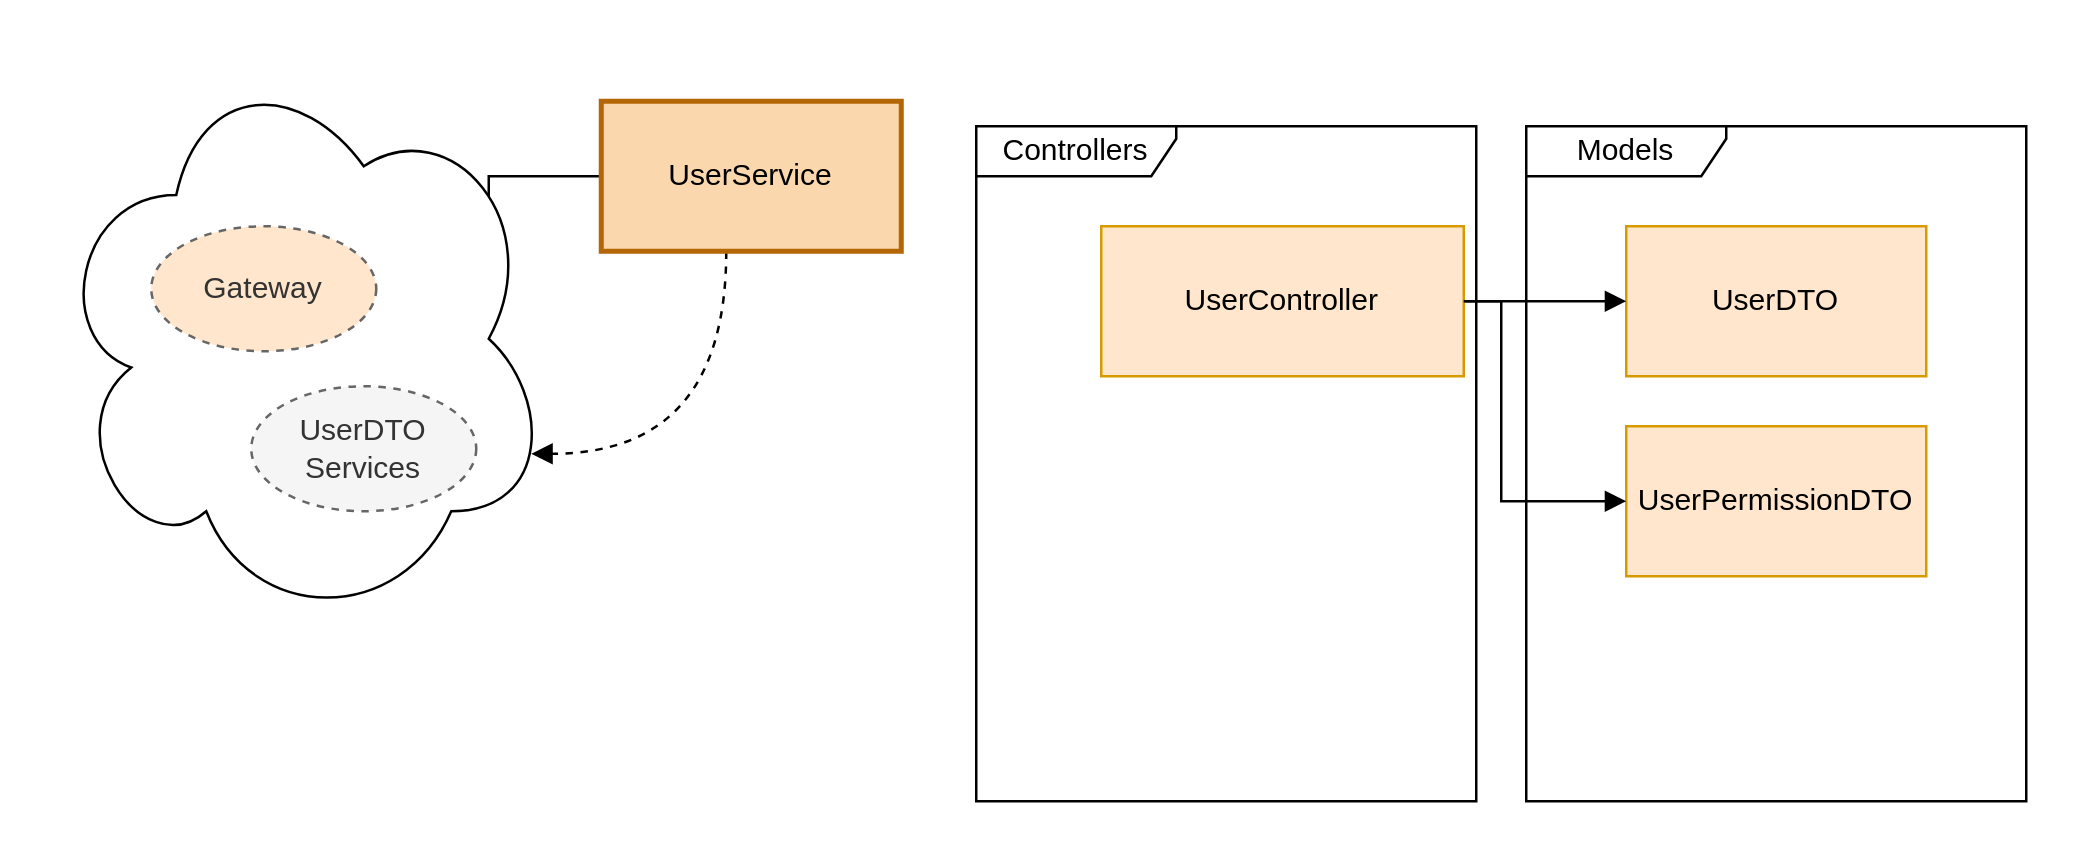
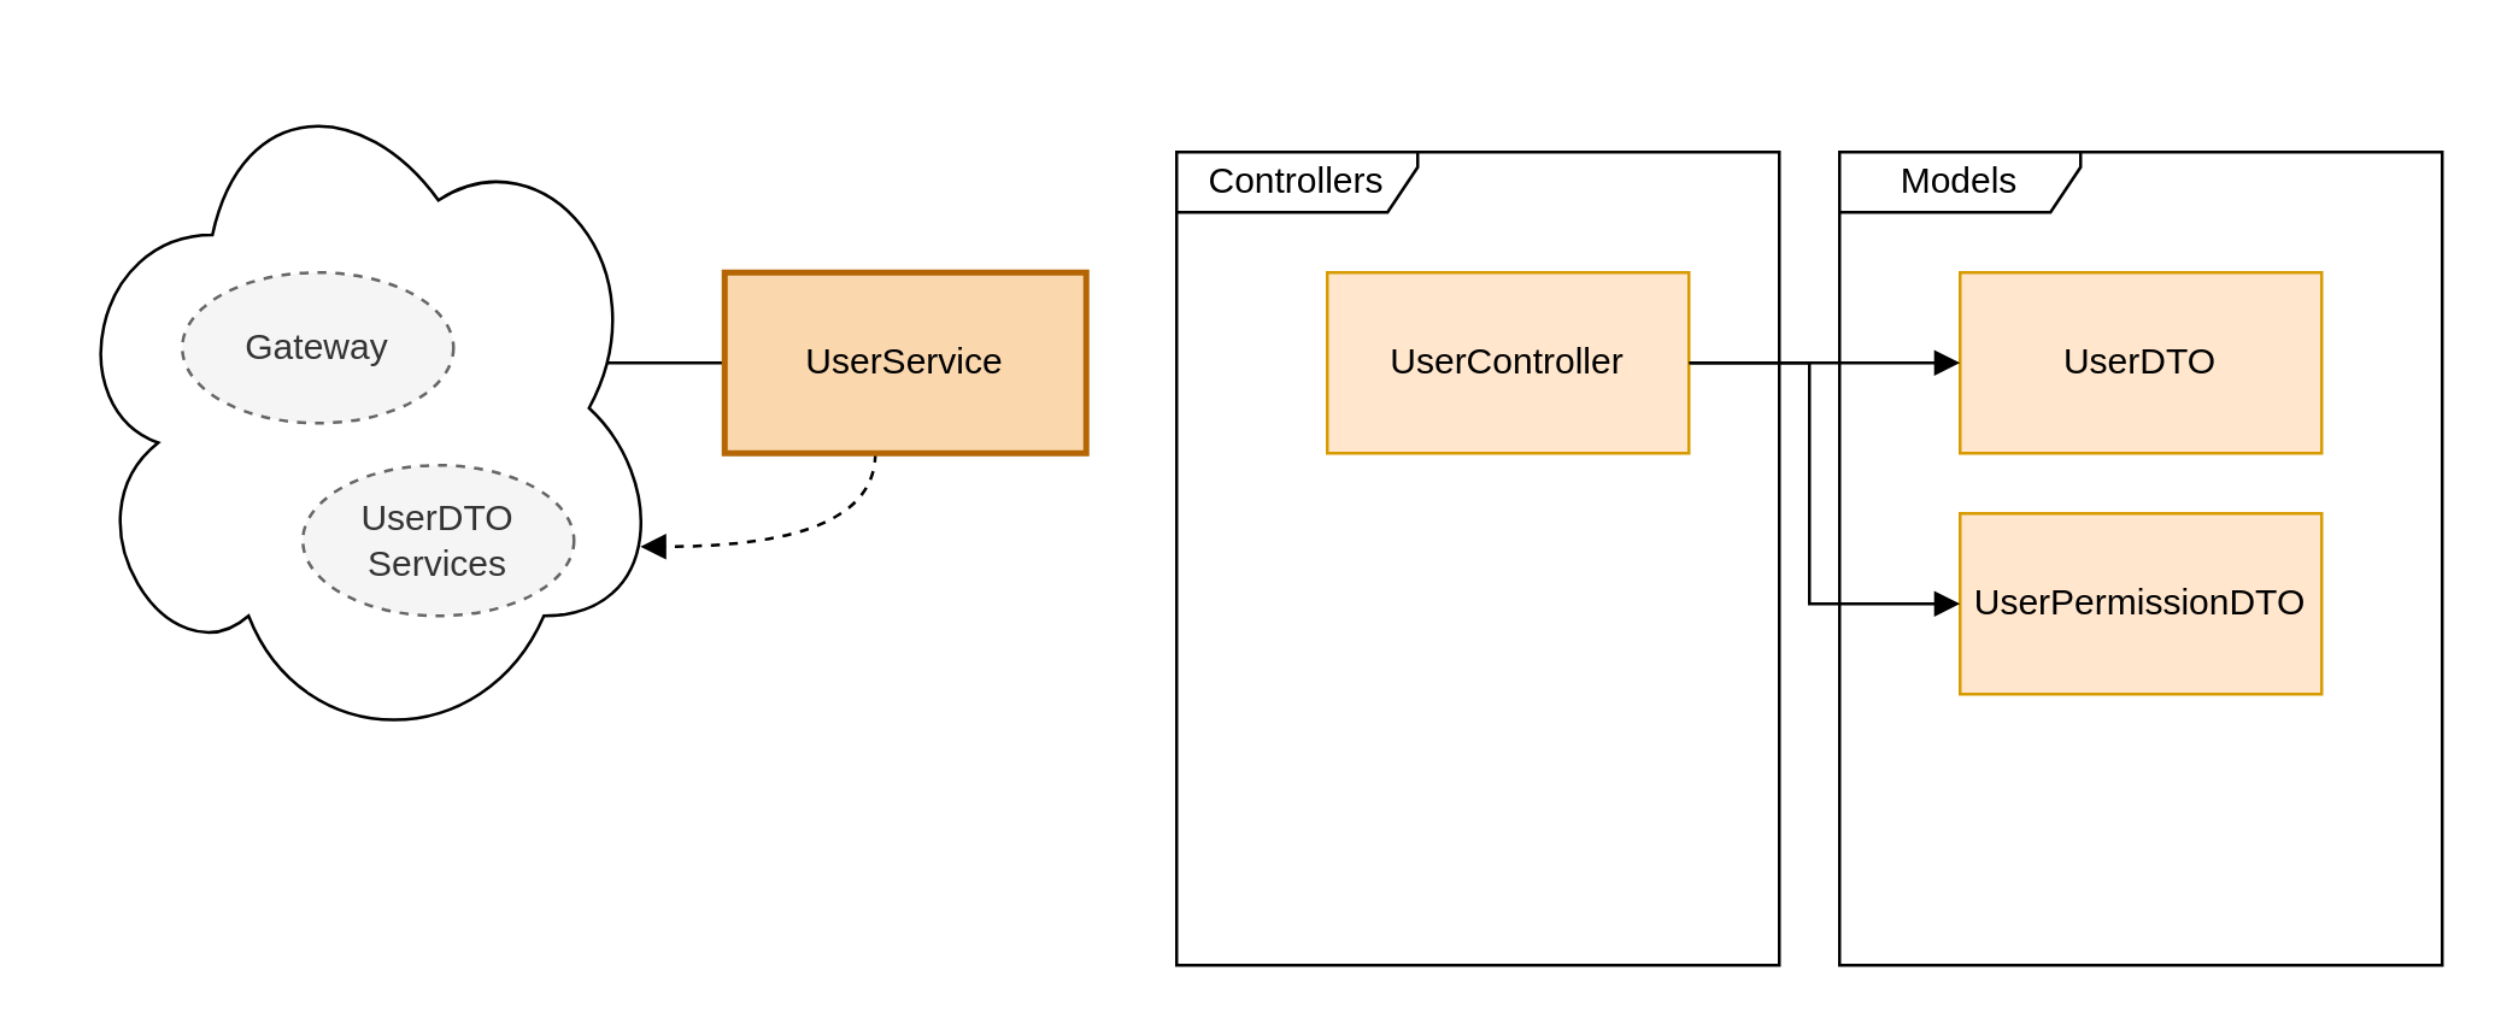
  <mxCell id="0" />
  <mxCell id="1" parent="0" />
  <mxCell id="2" style="edgeStyle=orthogonalEdgeStyle;rounded=0;orthogonalLoop=1;jettySize=auto;html=1;dashed=1;curved=1;endArrow=block;endFill=1;entryX=0.96;entryY=0.7;entryDx=0;entryDy=0;entryPerimeter=0;" edge="1" parent="1" source="11" target="13"><mxGeometry relative="1" as="geometry"><Array as="points"><mxPoint x="290" y="181" /></Array><mxPoint x="280" y="240" as="sourcePoint" /></mxGeometry></mxCell>
  <mxCell id="3" value="UserDTO" style="html=1;whiteSpace=wrap;fillColor=#ffe6cc;strokeColor=#d79b00;" vertex="1" parent="1"><mxGeometry x="650" y="90" width="120" height="60" as="geometry" /></mxCell>
  <mxCell id="4" value="UserPermissionDTO" style="html=1;whiteSpace=wrap;fillColor=#ffe6cc;strokeColor=#d79b00;" vertex="1" parent="1"><mxGeometry x="650" y="170" width="120" height="60" as="geometry" /></mxCell>
  <mxCell id="5" value="Models" style="shape=umlFrame;whiteSpace=wrap;html=1;pointerEvents=0;width=80;height=20;" vertex="1" parent="1"><mxGeometry x="610" y="50" width="200" height="270" as="geometry" /></mxCell>
  <mxCell id="6" value="Controllers" style="shape=umlFrame;whiteSpace=wrap;html=1;pointerEvents=0;width=80;height=20;" vertex="1" parent="1"><mxGeometry x="390" y="50" width="200" height="270" as="geometry" /></mxCell>
  <mxCell id="7" style="edgeStyle=orthogonalEdgeStyle;rounded=0;orthogonalLoop=1;jettySize=auto;html=1;endArrow=block;endFill=1;" edge="1" parent="1" source="8" target="3"><mxGeometry relative="1" as="geometry" /></mxCell>
- <mxCell id="8" value="UserController" style="html=1;whiteSpace=wrap;fillColor=#ffe6cc;strokeColor=#d79b00;" vertex="1" parent="1"><mxGeometry x="440" y="90" width="145" height="60" as="geometry" /></mxCell>
+ <mxCell id="8" value="UserController" style="html=1;whiteSpace=wrap;fillColor=#ffe6cc;strokeColor=#d79b00;" vertex="1" parent="1"><mxGeometry x="440" y="90" width="120" height="60" as="geometry" /></mxCell>
  <mxCell id="9" style="edgeStyle=orthogonalEdgeStyle;rounded=0;orthogonalLoop=1;jettySize=auto;html=1;endArrow=block;endFill=1;exitX=1;exitY=0.5;exitDx=0;exitDy=0;" edge="1" parent="1" source="8" target="4"><mxGeometry relative="1" as="geometry"><Array as="points"><mxPoint x="600" y="120" /><mxPoint x="600" y="200" /></Array><mxPoint x="570" y="280" as="sourcePoint" /></mxGeometry></mxCell>
  <mxCell id="10" style="edgeStyle=orthogonalEdgeStyle;rounded=0;orthogonalLoop=1;jettySize=auto;html=1;endArrow=block;endFill=1;" edge="1" parent="1" source="11" target="15"><mxGeometry relative="1" as="geometry" /></mxCell>
- <mxCell id="11" value="UserService" style="html=1;whiteSpace=wrap;fillColor=#fad7ac;strokeColor=#b46504;strokeWidth=2;" vertex="1" parent="1"><mxGeometry x="240" y="40" width="120" height="60" as="geometry" /></mxCell>
+ <mxCell id="11" value="UserService" style="html=1;whiteSpace=wrap;fillColor=#fad7ac;strokeColor=#b46504;strokeWidth=2;" vertex="1" parent="1"><mxGeometry x="240" y="90" width="120" height="60" as="geometry" /></mxCell>
  <mxCell id="12" value="" style="group" vertex="1" connectable="0" parent="1"><mxGeometry y="20" width="200" height="230" as="geometry" x="20" /></mxCell>
  <mxCell id="13" value="" style="ellipse;shape=cloud;whiteSpace=wrap;html=1;" vertex="1" parent="12"><mxGeometry width="200" height="230" as="geometry" /></mxCell>
  <mxCell id="14" value="UserDTO Services" style="ellipse;whiteSpace=wrap;html=1;dashed=1;fillColor=#f5f5f5;fontColor=#333333;strokeColor=#666666;" vertex="1" parent="12"><mxGeometry x="80" y="134" width="90" height="50" as="geometry" /></mxCell>
- <mxCell id="15" value="Gateway" style="ellipse;whiteSpace=wrap;html=1;dashed=1;fillColor=#ffe6cc;fontColor=#333333;strokeColor=#666666;" vertex="1" parent="12"><mxGeometry x="40" y="70" width="90" height="50" as="geometry" /></mxCell>
+ <mxCell id="15" value="Gateway" style="ellipse;whiteSpace=wrap;html=1;dashed=1;fillColor=#f5f5f5;fontColor=#333333;strokeColor=#666666;" vertex="1" parent="12"><mxGeometry x="40" y="70" width="90" height="50" as="geometry" /></mxCell>
